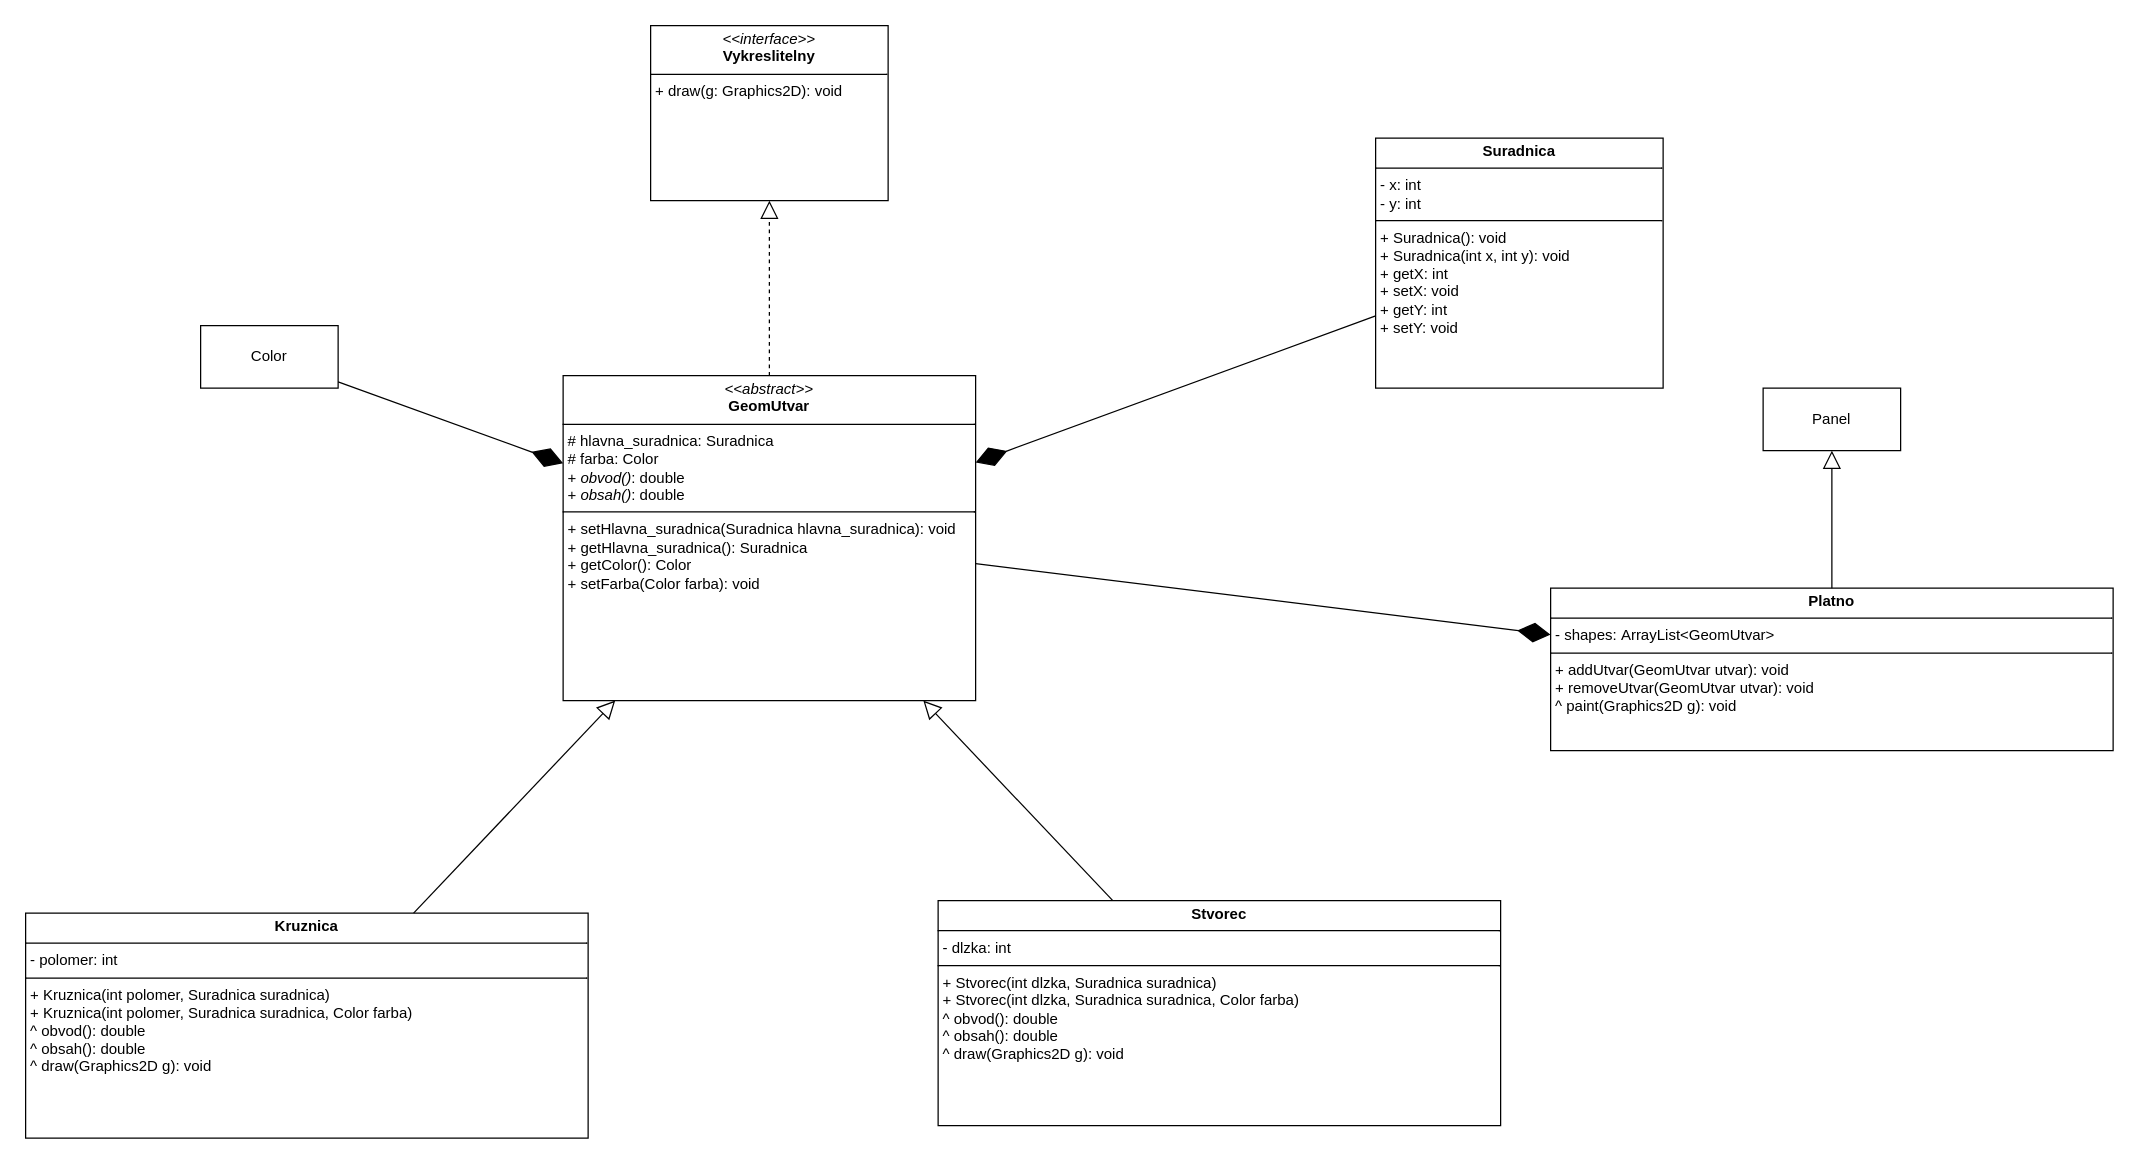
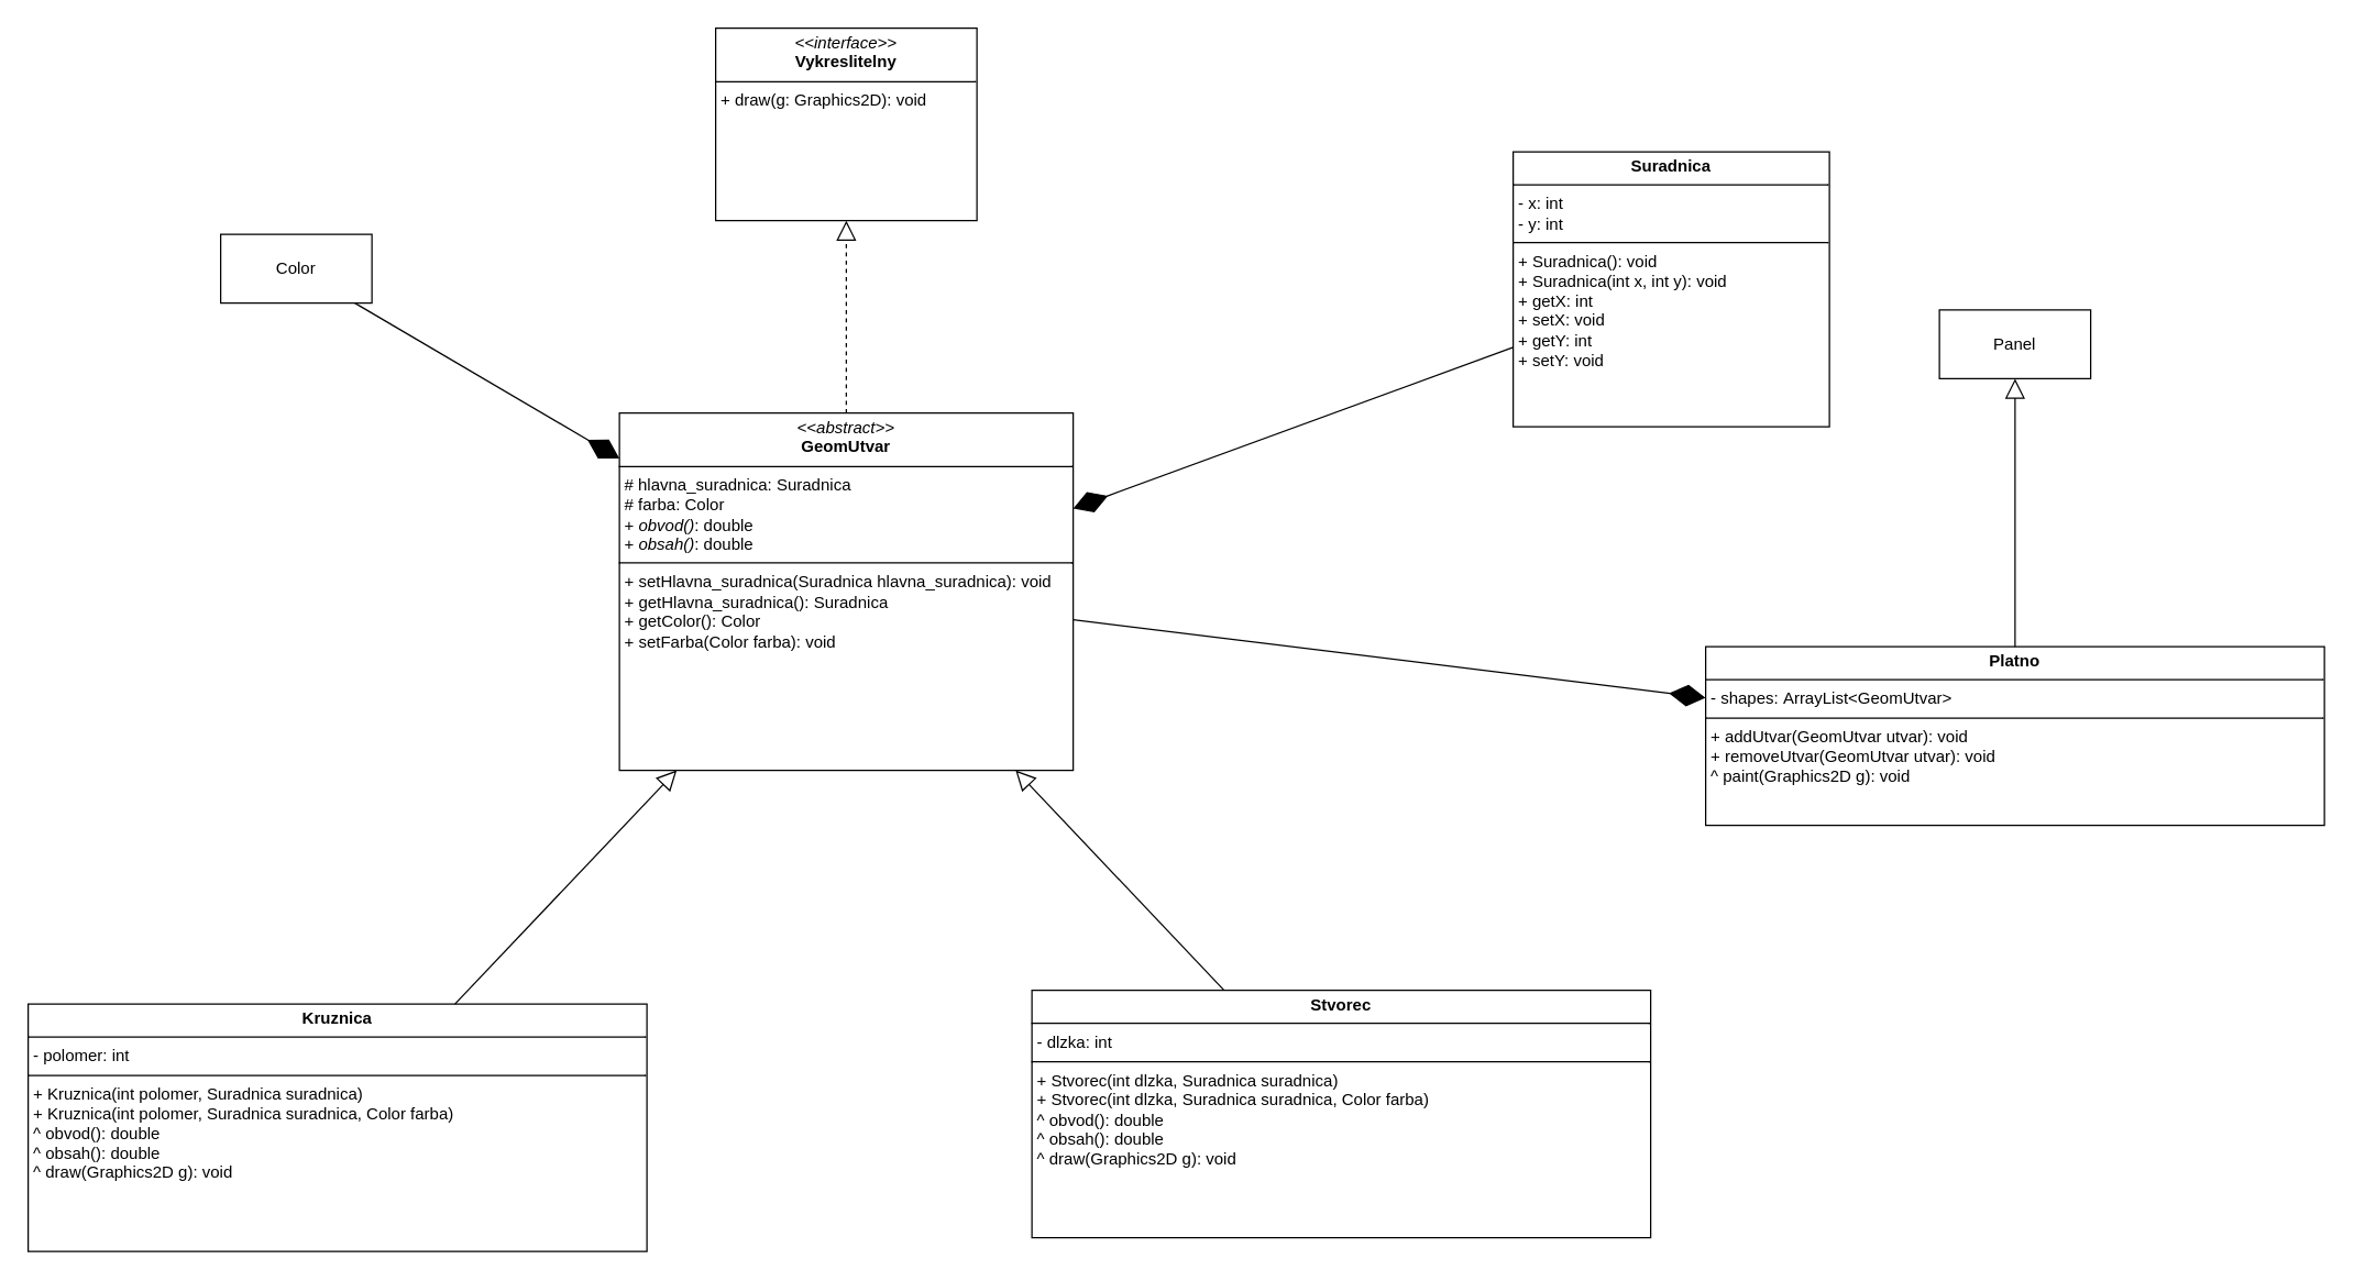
  <mxCell id="0" />
  <mxCell id="1" parent="0" />
  <mxCell id="2" value="&lt;p style=&quot;margin:0px;margin-top:4px;text-align:center;&quot;&gt;&lt;i&gt;&amp;lt;&amp;lt;abstract&amp;gt;&amp;gt;&lt;/i&gt;&lt;br&gt;&lt;b&gt;GeomUtvar&lt;/b&gt;&lt;/p&gt;&lt;hr size=&quot;1&quot; style=&quot;border-style:solid;&quot;&gt;&lt;p style=&quot;margin:0px;margin-left:4px;&quot;&gt;# hlavna_suradnica: Suradnica&lt;br&gt;# farba: Color&lt;/p&gt;&lt;p style=&quot;margin:0px;margin-left:4px;&quot;&gt;+ &lt;i&gt;obvod()&lt;/i&gt;: double&lt;/p&gt;&lt;p style=&quot;margin:0px;margin-left:4px;&quot;&gt;+ &lt;i&gt;obsah()&lt;/i&gt;: double&lt;/p&gt;&lt;hr size=&quot;1&quot; style=&quot;border-style:solid;&quot;&gt;&lt;p style=&quot;margin:0px;margin-left:4px;&quot;&gt;+ setHlavna_suradnica(Suradnica hlavna_suradnica): void&lt;br&gt;+ getHlavna_suradnica(): Suradnica&lt;/p&gt;&lt;p style=&quot;margin:0px;margin-left:4px;&quot;&gt;+ getColor(): Color&lt;/p&gt;&lt;p style=&quot;margin:0px;margin-left:4px;&quot;&gt;+ setFarba(Color farba): void&lt;/p&gt;" style="verticalAlign=top;align=left;overflow=fill;html=1;whiteSpace=wrap;" vertex="1" parent="1"><mxGeometry x="450" y="300" width="330" height="260" as="geometry" /></mxCell>
  <mxCell id="3" value="&lt;p style=&quot;margin:0px;margin-top:4px;text-align:center;&quot;&gt;&lt;b&gt;Suradnica&lt;/b&gt;&lt;/p&gt;&lt;hr size=&quot;1&quot; style=&quot;border-style:solid;&quot;&gt;&lt;p style=&quot;margin:0px;margin-left:4px;&quot;&gt;- x: int&lt;/p&gt;&lt;p style=&quot;margin:0px;margin-left:4px;&quot;&gt;- y: int&lt;/p&gt;&lt;hr size=&quot;1&quot; style=&quot;border-style:solid;&quot;&gt;&lt;p style=&quot;margin:0px;margin-left:4px;&quot;&gt;+ Suradnica(): void&lt;/p&gt;&lt;p style=&quot;margin:0px;margin-left:4px;&quot;&gt;+ Suradnica(int x, int y): void&lt;/p&gt;&lt;p style=&quot;margin:0px;margin-left:4px;&quot;&gt;+ getX: int&lt;/p&gt;&lt;p style=&quot;margin:0px;margin-left:4px;&quot;&gt;+ setX: void&lt;/p&gt;&lt;p style=&quot;margin:0px;margin-left:4px;&quot;&gt;+ getY: int&lt;/p&gt;&lt;p style=&quot;margin:0px;margin-left:4px;&quot;&gt;+ setY: void&lt;/p&gt;&lt;p style=&quot;margin:0px;margin-left:4px;&quot;&gt;&lt;br&gt;&lt;/p&gt;" style="verticalAlign=top;align=left;overflow=fill;html=1;whiteSpace=wrap;" vertex="1" parent="1"><mxGeometry x="1100" y="110" width="230" height="200" as="geometry" /></mxCell>
  <mxCell id="4" value="&lt;p style=&quot;margin:0px;margin-top:4px;text-align:center;&quot;&gt;&lt;b&gt;Kruznica&lt;/b&gt;&lt;/p&gt;&lt;hr size=&quot;1&quot; style=&quot;border-style:solid;&quot;&gt;&lt;p style=&quot;margin:0px;margin-left:4px;&quot;&gt;- polomer: int&lt;/p&gt;&lt;hr size=&quot;1&quot; style=&quot;border-style:solid;&quot;&gt;&lt;p style=&quot;margin:0px;margin-left:4px;&quot;&gt;+ Kruznica(int polomer, Suradnica suradnica)&lt;/p&gt;&lt;p style=&quot;margin:0px;margin-left:4px;&quot;&gt;+ Kruznica(&lt;span style=&quot;background-color: transparent; color: light-dark(rgb(0, 0, 0), rgb(255, 255, 255));&quot;&gt;int polomer, Suradnica suradnica, Color farba&lt;/span&gt;&lt;span style=&quot;background-color: transparent; color: light-dark(rgb(0, 0, 0), rgb(255, 255, 255));&quot;&gt;)&lt;/span&gt;&lt;/p&gt;&lt;p style=&quot;margin:0px;margin-left:4px;&quot;&gt;&lt;span style=&quot;background-color: transparent; color: light-dark(rgb(0, 0, 0), rgb(255, 255, 255));&quot;&gt;^ obvod(): double&lt;/span&gt;&lt;/p&gt;&lt;p style=&quot;margin:0px;margin-left:4px;&quot;&gt;&lt;span style=&quot;background-color: transparent; color: light-dark(rgb(0, 0, 0), rgb(255, 255, 255));&quot;&gt;^ obsah(): double&lt;/span&gt;&lt;/p&gt;&lt;p style=&quot;margin:0px;margin-left:4px;&quot;&gt;&lt;span style=&quot;background-color: transparent; color: light-dark(rgb(0, 0, 0), rgb(255, 255, 255));&quot;&gt;^ draw(&lt;/span&gt;&lt;span style=&quot;background-color: transparent; color: light-dark(rgb(0, 0, 0), rgb(255, 255, 255));&quot;&gt;Graphics2D g): void&lt;/span&gt;&lt;/p&gt;" style="verticalAlign=top;align=left;overflow=fill;html=1;whiteSpace=wrap;" vertex="1" parent="1"><mxGeometry x="20" y="730" width="450" height="180" as="geometry" /></mxCell>
  <mxCell id="5" value="" style="endArrow=block;endFill=0;endSize=12;html=1;rounded=0;" edge="1" parent="1" source="4" target="2"><mxGeometry width="160" relative="1" as="geometry"><mxPoint x="310" y="640" as="sourcePoint" /><mxPoint x="720" y="640" as="targetPoint" /></mxGeometry></mxCell>
  <mxCell id="6" value="&lt;p style=&quot;margin:0px;margin-top:4px;text-align:center;&quot;&gt;&lt;b&gt;Stvorec&lt;/b&gt;&lt;/p&gt;&lt;hr size=&quot;1&quot; style=&quot;border-style:solid;&quot;&gt;&lt;p style=&quot;margin:0px;margin-left:4px;&quot;&gt;- dlzka: int&lt;/p&gt;&lt;hr size=&quot;1&quot; style=&quot;border-style:solid;&quot;&gt;&lt;p style=&quot;margin:0px;margin-left:4px;&quot;&gt;+ Stvorec(int dlzka, Suradnica suradnica)&lt;/p&gt;&lt;p style=&quot;margin:0px;margin-left:4px;&quot;&gt;+ Stvorec(&lt;span style=&quot;background-color: transparent; color: light-dark(rgb(0, 0, 0), rgb(255, 255, 255));&quot;&gt;int dlzka, Suradnica suradnica, Color farba&lt;/span&gt;&lt;span style=&quot;background-color: transparent; color: light-dark(rgb(0, 0, 0), rgb(255, 255, 255));&quot;&gt;)&lt;/span&gt;&lt;/p&gt;&lt;p style=&quot;margin:0px;margin-left:4px;&quot;&gt;&lt;span style=&quot;background-color: transparent; color: light-dark(rgb(0, 0, 0), rgb(255, 255, 255));&quot;&gt;^ obvod(): double&lt;/span&gt;&lt;/p&gt;&lt;p style=&quot;margin:0px;margin-left:4px;&quot;&gt;&lt;span style=&quot;background-color: transparent; color: light-dark(rgb(0, 0, 0), rgb(255, 255, 255));&quot;&gt;^ obsah(): double&lt;/span&gt;&lt;/p&gt;&lt;p style=&quot;margin:0px;margin-left:4px;&quot;&gt;&lt;span style=&quot;background-color: transparent; color: light-dark(rgb(0, 0, 0), rgb(255, 255, 255));&quot;&gt;^ draw(&lt;/span&gt;&lt;span style=&quot;background-color: transparent; color: light-dark(rgb(0, 0, 0), rgb(255, 255, 255));&quot;&gt;Graphics2D g): void&lt;/span&gt;&lt;/p&gt;" style="verticalAlign=top;align=left;overflow=fill;html=1;whiteSpace=wrap;" vertex="1" parent="1"><mxGeometry x="750" y="720" width="450" height="180" as="geometry" /></mxCell>
  <mxCell id="7" value="" style="endArrow=block;endFill=0;endSize=12;html=1;rounded=0;" edge="1" parent="1" source="6" target="2"><mxGeometry width="160" relative="1" as="geometry"><mxPoint x="690" y="680" as="sourcePoint" /><mxPoint x="340" y="740" as="targetPoint" /></mxGeometry></mxCell>
  <mxCell id="8" value="&lt;p style=&quot;margin:0px;margin-top:4px;text-align:center;&quot;&gt;&lt;b&gt;Platno&lt;/b&gt;&lt;/p&gt;&lt;hr size=&quot;1&quot; style=&quot;border-style:solid;&quot;&gt;&lt;p style=&quot;margin:0px;margin-left:4px;&quot;&gt;- shapes:&amp;nbsp;&lt;span style=&quot;background-color: transparent; color: light-dark(rgb(0, 0, 0), rgb(255, 255, 255));&quot;&gt;ArrayList&amp;lt;GeomUtvar&amp;gt;&lt;/span&gt;&lt;/p&gt;&lt;hr size=&quot;1&quot; style=&quot;border-style:solid;&quot;&gt;&lt;p style=&quot;margin:0px;margin-left:4px;&quot;&gt;&lt;span style=&quot;background-color: transparent; color: light-dark(rgb(0, 0, 0), rgb(255, 255, 255));&quot;&gt;+ addUtvar(&lt;/span&gt;&lt;span style=&quot;background-color: transparent; color: light-dark(rgb(0, 0, 0), rgb(255, 255, 255));&quot;&gt;GeomUtvar utvar&lt;/span&gt;&lt;span style=&quot;background-color: transparent; color: light-dark(rgb(0, 0, 0), rgb(255, 255, 255));&quot;&gt;): void&lt;/span&gt;&lt;/p&gt;&lt;p style=&quot;margin:0px;margin-left:4px;&quot;&gt;&lt;span style=&quot;background-color: transparent; color: light-dark(rgb(0, 0, 0), rgb(255, 255, 255));&quot;&gt;+ removeUtvar(&lt;/span&gt;&lt;span style=&quot;background-color: transparent; color: light-dark(rgb(0, 0, 0), rgb(255, 255, 255));&quot;&gt;GeomUtvar utvar&lt;/span&gt;&lt;span style=&quot;background-color: transparent; color: light-dark(rgb(0, 0, 0), rgb(255, 255, 255));&quot;&gt;): void&lt;/span&gt;&lt;/p&gt;&lt;p style=&quot;margin:0px;margin-left:4px;&quot;&gt;&lt;span style=&quot;background-color: transparent; color: light-dark(rgb(0, 0, 0), rgb(255, 255, 255));&quot;&gt;^ paint(&lt;/span&gt;&lt;span style=&quot;background-color: transparent; color: light-dark(rgb(0, 0, 0), rgb(255, 255, 255));&quot;&gt;Graphics2D g): void&lt;/span&gt;&lt;/p&gt;" style="verticalAlign=top;align=left;overflow=fill;html=1;whiteSpace=wrap;" vertex="1" parent="1"><mxGeometry x="1240" y="470" width="450" height="130" as="geometry" /></mxCell>
  <mxCell id="9" style="edgeStyle=orthogonalEdgeStyle;rounded=0;orthogonalLoop=1;jettySize=auto;html=1;exitX=0.5;exitY=1;exitDx=0;exitDy=0;" edge="1" parent="1" source="8" target="8"><mxGeometry relative="1" as="geometry" /></mxCell>
  <mxCell id="10" value="" style="endArrow=block;endFill=0;endSize=12;html=1;rounded=0;" edge="1" parent="1" source="8" target="11"><mxGeometry width="160" relative="1" as="geometry"><mxPoint x="980" y="370" as="sourcePoint" /><mxPoint x="1465" y="350" as="targetPoint" /></mxGeometry></mxCell>
- <mxCell id="11" value="Panel" style="html=1;whiteSpace=wrap;" vertex="1" parent="1"><mxGeometry x="1410" y="310" width="110" height="50" as="geometry" /></mxCell>
+ <mxCell id="11" value="Panel" style="html=1;whiteSpace=wrap;" vertex="1" parent="1"><mxGeometry x="1410" y="225" width="110" height="50" as="geometry" /></mxCell>
  <mxCell id="12" value="&lt;p style=&quot;margin:0px;margin-top:4px;text-align:center;&quot;&gt;&lt;i&gt;&amp;lt;&amp;lt;interface&amp;gt;&amp;gt;&lt;/i&gt;&lt;br&gt;&lt;b&gt;Vykreslitelny&lt;/b&gt;&lt;/p&gt;&lt;hr size=&quot;1&quot; style=&quot;border-style:solid;&quot;&gt;&lt;p style=&quot;margin:0px;margin-left:4px;&quot;&gt;+ draw(g: Graphics2D): void&lt;br&gt;&lt;/p&gt;" style="verticalAlign=top;align=left;overflow=fill;html=1;whiteSpace=wrap;" vertex="1" parent="1"><mxGeometry x="520" y="20" width="190" height="140" as="geometry" /></mxCell>
  <mxCell id="13" value="" style="endArrow=block;dashed=1;endFill=0;endSize=12;html=1;rounded=0;" edge="1" parent="1" source="2" target="12"><mxGeometry width="160" relative="1" as="geometry"><mxPoint x="570" y="200" as="sourcePoint" /><mxPoint x="730" y="200" as="targetPoint" /></mxGeometry></mxCell>
  <mxCell id="14" value="" style="endArrow=diamondThin;endFill=1;endSize=24;html=1;rounded=0;" edge="1" parent="1" source="3" target="2"><mxGeometry width="160" relative="1" as="geometry"><mxPoint x="900" y="170" as="sourcePoint" /><mxPoint x="870" y="310" as="targetPoint" /></mxGeometry></mxCell>
- <mxCell id="15" value="Color" style="html=1;whiteSpace=wrap;" vertex="1" parent="1"><mxGeometry x="160" y="260" width="110" height="50" as="geometry" /></mxCell>
+ <mxCell id="15" value="Color" style="html=1;whiteSpace=wrap;" vertex="1" parent="1"><mxGeometry x="160" y="170" width="110" height="50" as="geometry" /></mxCell>
  <mxCell id="16" value="" style="endArrow=diamondThin;endFill=1;endSize=24;html=1;rounded=0;" edge="1" parent="1" source="15" target="2"><mxGeometry width="160" relative="1" as="geometry"><mxPoint x="530" y="340" as="sourcePoint" /><mxPoint x="370" y="410" as="targetPoint" /></mxGeometry></mxCell>
  <mxCell id="17" value="" style="endArrow=diamondThin;endFill=1;endSize=24;html=1;rounded=0;" edge="1" parent="1" source="2" target="8"><mxGeometry width="160" relative="1" as="geometry"><mxPoint x="1290" y="300" as="sourcePoint" /><mxPoint x="1450" y="300" as="targetPoint" /></mxGeometry></mxCell>
